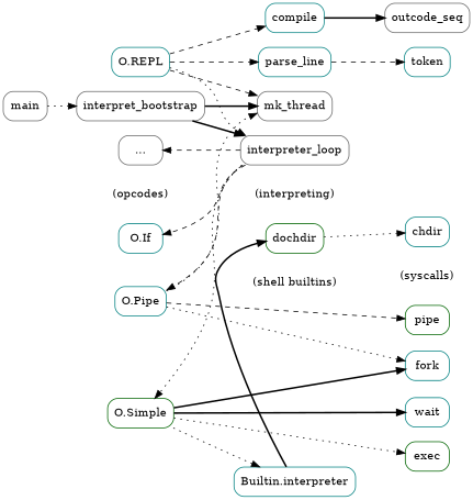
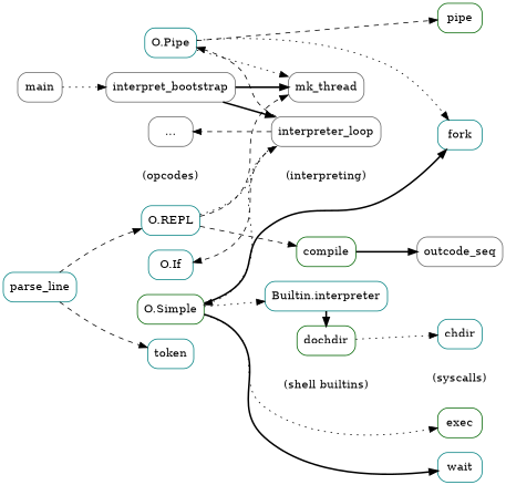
  digraph {
    rankdir=LR
    node [color=teal shape=box style=rounded]
    edge [style=dotted]
    "O.REPL"
    "O.Pipe"
    "O.Simple" [color=darkgreen]
    "O.If"
    "..." [color=gray40]
    n6 [color=gray40 label="(opcodes)" shape=none]
    n7 [label="Builtin.interpreter"]
    dochdir [color=darkgreen]
    n9 [color=darkgreen label="(shell builtins)" shape=none]
    pipe [color=darkgreen]
    fork
    exec [color=darkgreen]
    wait
    chdir
    n15 [label="(syscalls)" shape=none]
    interpreter_loop [color=gray40]
    n17 [color=gray40 label="(interpreting)" shape=none]
    mk_thread [color=gray40]
    parse_line
-   compile
+   compile [color=darkgreen]
    main [color=gray40]
    interpret_bootstrap [color=gray40]
    token
    outcode_seq [color=gray40]
    subgraph sub_1 {
      rank=same
      "O.REPL"
      "O.Pipe"
      "O.Simple"
      "O.If"
      "..."
      n6
    }
    subgraph sub_2 {
      rank=same
      n7
      dochdir
      n9
    }
    subgraph sub_3 {
      rank=same
      pipe
      fork
      exec
      wait
      chdir
      n15
    }
    subgraph sub_4 {
      rank=same
      interpreter_loop
      n17
    }
    "O.REPL" -> interpreter_loop
    "O.REPL" -> mk_thread [style=dashed]
-   "O.REPL" -> parse_line [style=dashed]
+   parse_line -> "O.REPL" [style=dashed]
    "O.REPL" -> compile [style=dashed]
    "O.Pipe" -> pipe [style=dashed]
    "O.Pipe" -> fork
    "O.Pipe" -> mk_thread
    "O.Simple" -> n7
    "O.Simple" -> fork [style=bold]
    "O.Simple" -> exec
    "O.Simple" -> wait [style=bold]
    "..." -> n6 [style=invis]
    n7 -> dochdir [style=bold]
    dochdir -> n9 [style=invis]
    dochdir -> chdir
    chdir -> n15 [style=invis]
    interpreter_loop -> "O.Pipe" [style=dashed]
    interpreter_loop -> "O.Simple"
    interpreter_loop -> "O.If" [style=dashed]
    interpreter_loop -> "..." [style=dashed]
    interpreter_loop -> n17 [style=invis]
    parse_line -> token [style=dashed]
    compile -> outcode_seq [style=bold]
    main -> interpret_bootstrap
    interpret_bootstrap -> interpreter_loop [style=bold]
    interpret_bootstrap -> mk_thread [style=bold]
  }
